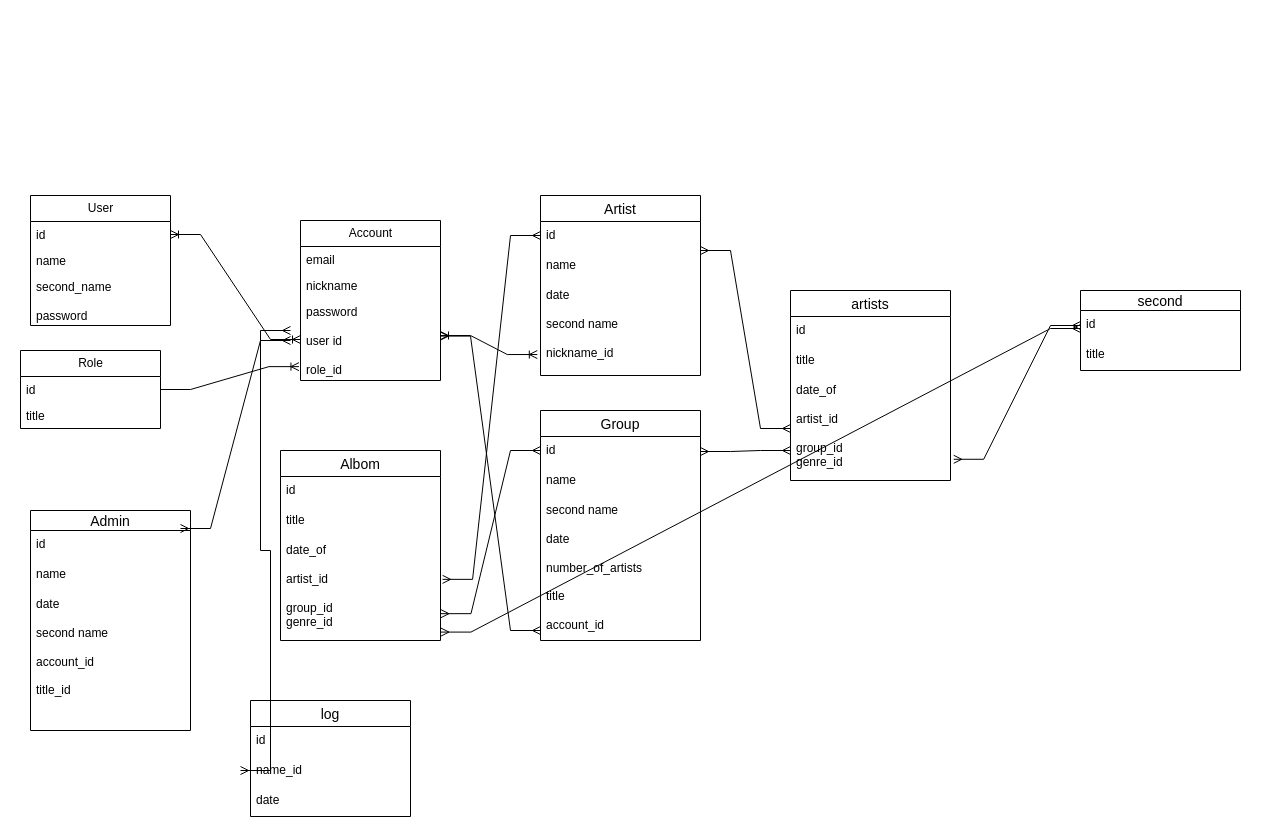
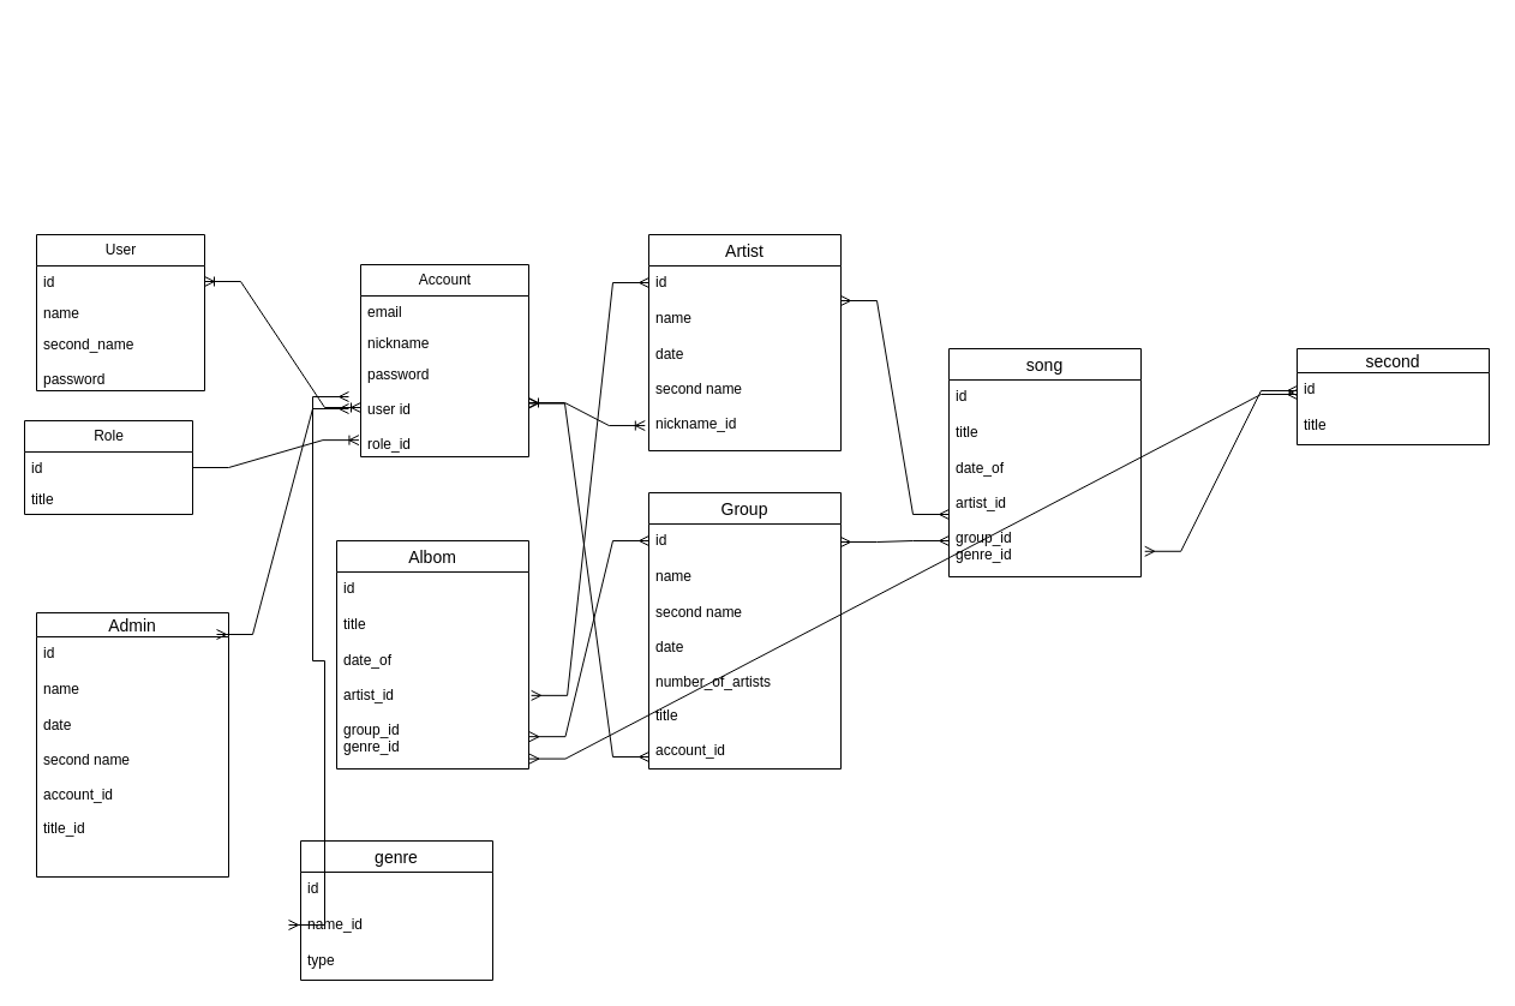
  <mxCell id="0" />
  <mxCell id="1" parent="0" />
  <mxCell id="2" value="User" style="swimlane;fontStyle=0;childLayout=stackLayout;horizontal=1;startSize=26;fillColor=none;horizontalStack=0;resizeParent=1;resizeParentMax=0;resizeLast=0;collapsible=1;marginBottom=0;html=1;" vertex="1" parent="1"><mxGeometry y="195" width="140" height="130" as="geometry" x="30" /></mxCell>
  <mxCell id="3" value="id" style="text;strokeColor=none;fillColor=none;align=left;verticalAlign=top;spacingLeft=4;spacingRight=4;overflow=hidden;rotatable=0;points=[[0,0.5],[1,0.5]];portConstraint=eastwest;whiteSpace=wrap;html=1;" vertex="1" parent="2"><mxGeometry y="26" width="140" height="26" as="geometry" /></mxCell>
  <mxCell id="4" value="name" style="text;strokeColor=none;fillColor=none;align=left;verticalAlign=top;spacingLeft=4;spacingRight=4;overflow=hidden;rotatable=0;points=[[0,0.5],[1,0.5]];portConstraint=eastwest;whiteSpace=wrap;html=1;" vertex="1" parent="2"><mxGeometry y="52" width="140" height="26" as="geometry" /></mxCell>
  <mxCell id="5" value="second_name&lt;br&gt;&lt;br&gt;password" style="text;strokeColor=none;fillColor=none;align=left;verticalAlign=top;spacingLeft=4;spacingRight=4;overflow=hidden;rotatable=0;points=[[0,0.5],[1,0.5]];portConstraint=eastwest;whiteSpace=wrap;html=1;" vertex="1" parent="2"><mxGeometry y="78" width="140" height="52" as="geometry" /></mxCell>
  <mxCell id="6" value="Account" style="swimlane;fontStyle=0;childLayout=stackLayout;horizontal=1;startSize=26;fillColor=none;horizontalStack=0;resizeParent=1;resizeParentMax=0;resizeLast=0;collapsible=1;marginBottom=0;html=1;" vertex="1" parent="1"><mxGeometry x="300" y="220" width="140" height="160" as="geometry" /></mxCell>
  <mxCell id="7" value="email&lt;br&gt;" style="text;strokeColor=none;fillColor=none;align=left;verticalAlign=top;spacingLeft=4;spacingRight=4;overflow=hidden;rotatable=0;points=[[0,0.5],[1,0.5]];portConstraint=eastwest;whiteSpace=wrap;html=1;" vertex="1" parent="6"><mxGeometry y="26" width="140" height="26" as="geometry" /></mxCell>
  <mxCell id="8" value="nickname" style="text;strokeColor=none;fillColor=none;align=left;verticalAlign=top;spacingLeft=4;spacingRight=4;overflow=hidden;rotatable=0;points=[[0,0.5],[1,0.5]];portConstraint=eastwest;whiteSpace=wrap;html=1;" vertex="1" parent="6"><mxGeometry y="52" width="140" height="26" as="geometry" /></mxCell>
  <mxCell id="9" value="password&lt;br&gt;&lt;br&gt;user id&lt;br&gt;&lt;br&gt;role_id" style="text;strokeColor=none;fillColor=none;align=left;verticalAlign=top;spacingLeft=4;spacingRight=4;overflow=hidden;rotatable=0;points=[[0,0.5],[1,0.5]];portConstraint=eastwest;whiteSpace=wrap;html=1;" vertex="1" parent="6"><mxGeometry y="78" width="140" height="82" as="geometry" /></mxCell>
  <mxCell id="10" value="" style="edgeStyle=entityRelationEdgeStyle;fontSize=12;html=1;endArrow=ERoneToMany;startArrow=ERoneToMany;rounded=0;entryX=0;entryY=0.5;entryDx=0;entryDy=0;exitX=1;exitY=0.5;exitDx=0;exitDy=0;" edge="1" parent="1" source="3" target="9"><mxGeometry width="100" height="100" relative="1" as="geometry"><mxPoint x="200" y="340" as="sourcePoint" /><mxPoint x="300" y="240" as="targetPoint" /></mxGeometry></mxCell>
  <mxCell id="11" value="Role" style="swimlane;fontStyle=0;childLayout=stackLayout;horizontal=1;startSize=26;fillColor=none;horizontalStack=0;resizeParent=1;resizeParentMax=0;resizeLast=0;collapsible=1;marginBottom=0;html=1;" vertex="1" parent="1"><mxGeometry x="20" y="350" width="140" height="78" as="geometry" /></mxCell>
  <mxCell id="12" value="id" style="text;strokeColor=none;fillColor=none;align=left;verticalAlign=top;spacingLeft=4;spacingRight=4;overflow=hidden;rotatable=0;points=[[0,0.5],[1,0.5]];portConstraint=eastwest;whiteSpace=wrap;html=1;" vertex="1" parent="11"><mxGeometry y="26" width="140" height="26" as="geometry" /></mxCell>
  <mxCell id="13" value="title" style="text;strokeColor=none;fillColor=none;align=left;verticalAlign=top;spacingLeft=4;spacingRight=4;overflow=hidden;rotatable=0;points=[[0,0.5],[1,0.5]];portConstraint=eastwest;whiteSpace=wrap;html=1;" vertex="1" parent="11"><mxGeometry y="52" width="140" height="26" as="geometry" /></mxCell>
  <mxCell id="14" value="" style="edgeStyle=entityRelationEdgeStyle;fontSize=12;html=1;endArrow=ERoneToMany;rounded=0;entryX=-0.011;entryY=0.831;entryDx=0;entryDy=0;entryPerimeter=0;exitX=1;exitY=0.5;exitDx=0;exitDy=0;" edge="1" parent="1" source="12" target="9"><mxGeometry width="100" height="100" relative="1" as="geometry"><mxPoint x="200" y="470" as="sourcePoint" /><mxPoint x="300" y="370" as="targetPoint" /><Array as="points"><mxPoint x="180" y="490" /><mxPoint x="230" y="450" /></Array></mxGeometry></mxCell>
  <mxCell id="15" value="Artist" style="swimlane;fontStyle=0;childLayout=stackLayout;horizontal=1;startSize=26;horizontalStack=0;resizeParent=1;resizeParentMax=0;resizeLast=0;collapsible=1;marginBottom=0;align=center;fontSize=14;" vertex="1" parent="1"><mxGeometry x="540" y="195" width="160" height="180" as="geometry" /></mxCell>
  <mxCell id="16" value="id" style="text;strokeColor=none;fillColor=none;spacingLeft=4;spacingRight=4;overflow=hidden;rotatable=0;points=[[0,0.5],[1,0.5]];portConstraint=eastwest;fontSize=12;whiteSpace=wrap;html=1;" vertex="1" parent="15"><mxGeometry y="26" width="160" height="30" as="geometry" /></mxCell>
  <mxCell id="17" value="name" style="text;strokeColor=none;fillColor=none;spacingLeft=4;spacingRight=4;overflow=hidden;rotatable=0;points=[[0,0.5],[1,0.5]];portConstraint=eastwest;fontSize=12;whiteSpace=wrap;html=1;" vertex="1" parent="15"><mxGeometry y="56" width="160" height="30" as="geometry" /></mxCell>
  <mxCell id="18" value="date&lt;br&gt;&lt;br&gt;second name&lt;br&gt;&lt;br&gt;nickname_id" style="text;strokeColor=none;fillColor=none;spacingLeft=4;spacingRight=4;overflow=hidden;rotatable=0;points=[[0,0.5],[1,0.5]];portConstraint=eastwest;fontSize=12;whiteSpace=wrap;html=1;" vertex="1" parent="15"><mxGeometry y="86" width="160" height="94" as="geometry" /></mxCell>
  <mxCell id="19" value="" style="edgeStyle=entityRelationEdgeStyle;fontSize=12;html=1;endArrow=ERoneToMany;startArrow=ERoneToMany;rounded=0;entryX=-0.02;entryY=0.777;entryDx=0;entryDy=0;entryPerimeter=0;" edge="1" parent="1" target="18"><mxGeometry width="100" height="100" relative="1" as="geometry"><mxPoint x="440" y="335" as="sourcePoint" /><mxPoint x="540" y="235" as="targetPoint" /></mxGeometry></mxCell>
  <mxCell id="20" value="Group" style="swimlane;fontStyle=0;childLayout=stackLayout;horizontal=1;startSize=26;horizontalStack=0;resizeParent=1;resizeParentMax=0;resizeLast=0;collapsible=1;marginBottom=0;align=center;fontSize=14;" vertex="1" parent="1"><mxGeometry x="540" y="410" width="160" height="230" as="geometry" /></mxCell>
  <mxCell id="21" value="id&lt;br&gt;" style="text;strokeColor=none;fillColor=none;spacingLeft=4;spacingRight=4;overflow=hidden;rotatable=0;points=[[0,0.5],[1,0.5]];portConstraint=eastwest;fontSize=12;whiteSpace=wrap;html=1;" vertex="1" parent="20"><mxGeometry y="26" width="160" height="30" as="geometry" /></mxCell>
  <mxCell id="22" value="name&lt;br&gt;" style="text;strokeColor=none;fillColor=none;spacingLeft=4;spacingRight=4;overflow=hidden;rotatable=0;points=[[0,0.5],[1,0.5]];portConstraint=eastwest;fontSize=12;whiteSpace=wrap;html=1;" vertex="1" parent="20"><mxGeometry y="56" width="160" height="30" as="geometry" /></mxCell>
  <mxCell id="23" value="second name&lt;br&gt;&lt;br&gt;date&lt;br&gt;&lt;br&gt;number_of_artists&lt;br&gt;&lt;br&gt;title&lt;br&gt;&lt;br&gt;account_id" style="text;strokeColor=none;fillColor=none;spacingLeft=4;spacingRight=4;overflow=hidden;rotatable=0;points=[[0,0.5],[1,0.5]];portConstraint=eastwest;fontSize=12;whiteSpace=wrap;html=1;" vertex="1" parent="20"><mxGeometry y="86" width="160" height="144" as="geometry" /></mxCell>
  <mxCell id="24" value="" style="edgeStyle=entityRelationEdgeStyle;fontSize=12;html=1;endArrow=ERmany;startArrow=ERmany;rounded=0;exitX=1.017;exitY=0.723;exitDx=0;exitDy=0;exitPerimeter=0;" edge="1" parent="1"><mxGeometry width="100" height="100" relative="1" as="geometry"><mxPoint x="440" y="335.596" as="sourcePoint" /><mxPoint x="540" y="630" as="targetPoint" /></mxGeometry></mxCell>
- <mxCell id="25" value="artists" style="swimlane;fontStyle=0;childLayout=stackLayout;horizontal=1;startSize=26;horizontalStack=0;resizeParent=1;resizeParentMax=0;resizeLast=0;collapsible=1;marginBottom=0;align=center;fontSize=14;" vertex="1" parent="1"><mxGeometry x="790" y="290" width="160" height="190" as="geometry" /></mxCell>
+ <mxCell id="25" value="song" style="swimlane;fontStyle=0;childLayout=stackLayout;horizontal=1;startSize=26;horizontalStack=0;resizeParent=1;resizeParentMax=0;resizeLast=0;collapsible=1;marginBottom=0;align=center;fontSize=14;" vertex="1" parent="1"><mxGeometry x="790" y="290" width="160" height="190" as="geometry" /></mxCell>
  <mxCell id="26" value="id" style="text;strokeColor=none;fillColor=none;spacingLeft=4;spacingRight=4;overflow=hidden;rotatable=0;points=[[0,0.5],[1,0.5]];portConstraint=eastwest;fontSize=12;whiteSpace=wrap;html=1;" vertex="1" parent="25"><mxGeometry y="26" width="160" height="30" as="geometry" /></mxCell>
  <mxCell id="27" value="title" style="text;strokeColor=none;fillColor=none;spacingLeft=4;spacingRight=4;overflow=hidden;rotatable=0;points=[[0,0.5],[1,0.5]];portConstraint=eastwest;fontSize=12;whiteSpace=wrap;html=1;" vertex="1" parent="25"><mxGeometry y="56" width="160" height="30" as="geometry" /></mxCell>
  <mxCell id="28" value="date_of&lt;br&gt;&lt;br&gt;artist_id&lt;br&gt;&lt;br&gt;group_id&lt;br&gt;genre_id" style="text;strokeColor=none;fillColor=none;spacingLeft=4;spacingRight=4;overflow=hidden;rotatable=0;points=[[0,0.5],[1,0.5]];portConstraint=eastwest;fontSize=12;whiteSpace=wrap;html=1;" vertex="1" parent="25"><mxGeometry y="86" width="160" height="104" as="geometry" /></mxCell>
  <mxCell id="29" value="" style="edgeStyle=entityRelationEdgeStyle;fontSize=12;html=1;endArrow=ERmany;startArrow=ERmany;rounded=0;entryX=0;entryY=0.5;entryDx=0;entryDy=0;" edge="1" parent="1" target="28"><mxGeometry width="100" height="100" relative="1" as="geometry"><mxPoint x="700" y="250" as="sourcePoint" /><mxPoint x="800" y="150" as="targetPoint" /><Array as="points"><mxPoint x="990" y="20" /><mxPoint x="990" y="40" /><mxPoint x="750" y="200" /></Array></mxGeometry></mxCell>
  <mxCell id="30" value="" style="edgeStyle=entityRelationEdgeStyle;fontSize=12;html=1;endArrow=ERmany;startArrow=ERmany;rounded=0;exitX=1;exitY=0.5;exitDx=0;exitDy=0;" edge="1" parent="1" source="21"><mxGeometry width="100" height="100" relative="1" as="geometry"><mxPoint x="690" y="550" as="sourcePoint" /><mxPoint x="790" y="450" as="targetPoint" /><Array as="points"><mxPoint x="1100" y="540" /></Array></mxGeometry></mxCell>
  <mxCell id="31" value="Albom" style="swimlane;fontStyle=0;childLayout=stackLayout;horizontal=1;startSize=26;horizontalStack=0;resizeParent=1;resizeParentMax=0;resizeLast=0;collapsible=1;marginBottom=0;align=center;fontSize=14;" vertex="1" parent="1"><mxGeometry x="280" y="450" width="160" height="190" as="geometry" /></mxCell>
  <mxCell id="32" value="id" style="text;strokeColor=none;fillColor=none;spacingLeft=4;spacingRight=4;overflow=hidden;rotatable=0;points=[[0,0.5],[1,0.5]];portConstraint=eastwest;fontSize=12;whiteSpace=wrap;html=1;" vertex="1" parent="31"><mxGeometry y="26" width="160" height="30" as="geometry" /></mxCell>
  <mxCell id="33" value="title" style="text;strokeColor=none;fillColor=none;spacingLeft=4;spacingRight=4;overflow=hidden;rotatable=0;points=[[0,0.5],[1,0.5]];portConstraint=eastwest;fontSize=12;whiteSpace=wrap;html=1;" vertex="1" parent="31"><mxGeometry y="56" width="160" height="30" as="geometry" /></mxCell>
  <mxCell id="34" value="date_of&lt;br&gt;&lt;br&gt;artist_id&lt;br&gt;&lt;br&gt;group_id&lt;br&gt;genre_id" style="text;strokeColor=none;fillColor=none;spacingLeft=4;spacingRight=4;overflow=hidden;rotatable=0;points=[[0,0.5],[1,0.5]];portConstraint=eastwest;fontSize=12;whiteSpace=wrap;html=1;" vertex="1" parent="31"><mxGeometry y="86" width="160" height="104" as="geometry" /></mxCell>
  <mxCell id="35" value="" style="edgeStyle=entityRelationEdgeStyle;fontSize=12;html=1;endArrow=ERmany;startArrow=ERmany;rounded=0;exitX=1.013;exitY=0.412;exitDx=0;exitDy=0;exitPerimeter=0;" edge="1" parent="1" source="34"><mxGeometry width="100" height="100" relative="1" as="geometry"><mxPoint x="440" y="490" as="sourcePoint" /><mxPoint x="540" y="235" as="targetPoint" /><Array as="points"><mxPoint x="450" y="520" /><mxPoint x="440" y="380" /><mxPoint x="420" y="275" /><mxPoint x="470" y="295" /><mxPoint x="450" y="295" /><mxPoint x="390" y="285" /><mxPoint x="430" y="295" /><mxPoint x="460" y="275" /></Array></mxGeometry></mxCell>
  <mxCell id="36" value="" style="edgeStyle=entityRelationEdgeStyle;fontSize=12;html=1;endArrow=ERmany;startArrow=ERmany;rounded=0;exitX=1.003;exitY=0.742;exitDx=0;exitDy=0;exitPerimeter=0;" edge="1" parent="1" source="34"><mxGeometry width="100" height="100" relative="1" as="geometry"><mxPoint x="440" y="550" as="sourcePoint" /><mxPoint x="540" y="450" as="targetPoint" /><Array as="points"><mxPoint x="450" y="560" /><mxPoint x="500" y="610" /></Array></mxGeometry></mxCell>
  <mxCell id="37" value="Admin" style="swimlane;fontStyle=0;childLayout=stackLayout;horizontal=1;startSize=20;horizontalStack=0;resizeParent=1;resizeParentMax=0;resizeLast=0;collapsible=1;marginBottom=0;align=center;fontSize=14;" vertex="1" parent="1"><mxGeometry y="510" width="160" height="220" as="geometry" x="30" /></mxCell>
  <mxCell id="38" value="id" style="text;strokeColor=none;fillColor=none;spacingLeft=4;spacingRight=4;overflow=hidden;rotatable=0;points=[[0,0.5],[1,0.5]];portConstraint=eastwest;fontSize=12;whiteSpace=wrap;html=1;" vertex="1" parent="37"><mxGeometry y="20" width="160" height="30" as="geometry" /></mxCell>
  <mxCell id="39" value="name" style="text;strokeColor=none;fillColor=none;spacingLeft=4;spacingRight=4;overflow=hidden;rotatable=0;points=[[0,0.5],[1,0.5]];portConstraint=eastwest;fontSize=12;whiteSpace=wrap;html=1;" vertex="1" parent="37"><mxGeometry y="50" width="160" height="30" as="geometry" /></mxCell>
  <mxCell id="40" value="date&lt;br&gt;&lt;br&gt;second name&lt;br&gt;&lt;br&gt;account_id&lt;br&gt;&lt;br&gt;title_id" style="text;strokeColor=none;fillColor=none;spacingLeft=4;spacingRight=4;overflow=hidden;rotatable=0;points=[[0,0.5],[1,0.5]];portConstraint=eastwest;fontSize=12;whiteSpace=wrap;html=1;" vertex="1" parent="37"><mxGeometry y="80" width="160" height="140" as="geometry" /></mxCell>
  <mxCell id="41" value="" style="edgeStyle=entityRelationEdgeStyle;fontSize=12;html=1;endArrow=ERmany;startArrow=ERmany;rounded=0;" edge="1" parent="1"><mxGeometry width="100" height="100" relative="1" as="geometry"><mxPoint x="180" y="528" as="sourcePoint" /><mxPoint x="290" y="340" as="targetPoint" /><Array as="points"><mxPoint x="230" y="470" /></Array></mxGeometry></mxCell>
  <mxCell id="42" value="second" style="swimlane;fontStyle=0;childLayout=stackLayout;horizontal=1;startSize=20;horizontalStack=0;resizeParent=1;resizeParentMax=0;resizeLast=0;collapsible=1;marginBottom=0;align=center;fontSize=14;" vertex="1" parent="1"><mxGeometry x="1080" y="290" width="160" height="80" as="geometry" /></mxCell>
  <mxCell id="43" value="id" style="text;strokeColor=none;fillColor=none;spacingLeft=4;spacingRight=4;overflow=hidden;rotatable=0;points=[[0,0.5],[1,0.5]];portConstraint=eastwest;fontSize=12;whiteSpace=wrap;html=1;" vertex="1" parent="42"><mxGeometry y="20" width="160" height="30" as="geometry" /></mxCell>
  <mxCell id="44" value="title" style="text;strokeColor=none;fillColor=none;spacingLeft=4;spacingRight=4;overflow=hidden;rotatable=0;points=[[0,0.5],[1,0.5]];portConstraint=eastwest;fontSize=12;whiteSpace=wrap;html=1;" vertex="1" parent="42"><mxGeometry y="50" width="160" height="30" as="geometry" /></mxCell>
  <mxCell id="45" value="" style="edgeStyle=entityRelationEdgeStyle;fontSize=12;html=1;endArrow=ERmany;startArrow=ERmany;rounded=0;exitX=1.02;exitY=0.796;exitDx=0;exitDy=0;exitPerimeter=0;" edge="1" parent="1" source="28"><mxGeometry width="100" height="100" relative="1" as="geometry"><mxPoint x="980" y="425" as="sourcePoint" /><mxPoint x="1080" y="325" as="targetPoint" /><Array as="points"><mxPoint x="1040" y="365" /></Array></mxGeometry></mxCell>
  <mxCell id="46" value="" style="edgeStyle=entityRelationEdgeStyle;fontSize=12;html=1;endArrow=ERmany;startArrow=ERmany;rounded=0;exitX=1.003;exitY=0.919;exitDx=0;exitDy=0;exitPerimeter=0;" edge="1" parent="1" source="34"><mxGeometry width="100" height="100" relative="1" as="geometry"><mxPoint x="440" y="650" as="sourcePoint" /><mxPoint x="1080" y="328" as="targetPoint" /></mxGeometry></mxCell>
- <mxCell id="47" value="log" style="swimlane;fontStyle=0;childLayout=stackLayout;horizontal=1;startSize=26;horizontalStack=0;resizeParent=1;resizeParentMax=0;resizeLast=0;collapsible=1;marginBottom=0;align=center;fontSize=14;" vertex="1" parent="1"><mxGeometry x="250" y="700" width="160" height="116" as="geometry" /></mxCell>
+ <mxCell id="47" value="genre" style="swimlane;fontStyle=0;childLayout=stackLayout;horizontal=1;startSize=26;horizontalStack=0;resizeParent=1;resizeParentMax=0;resizeLast=0;collapsible=1;marginBottom=0;align=center;fontSize=14;" vertex="1" parent="1"><mxGeometry x="250" y="700" width="160" height="116" as="geometry" /></mxCell>
  <mxCell id="48" value="id" style="text;strokeColor=none;fillColor=none;spacingLeft=4;spacingRight=4;overflow=hidden;rotatable=0;points=[[0,0.5],[1,0.5]];portConstraint=eastwest;fontSize=12;whiteSpace=wrap;html=1;" vertex="1" parent="47"><mxGeometry y="26" width="160" height="30" as="geometry" /></mxCell>
  <mxCell id="49" value="name_id" style="text;strokeColor=none;fillColor=none;spacingLeft=4;spacingRight=4;overflow=hidden;rotatable=0;points=[[0,0.5],[1,0.5]];portConstraint=eastwest;fontSize=12;whiteSpace=wrap;html=1;" vertex="1" parent="47"><mxGeometry y="56" width="160" height="30" as="geometry" /></mxCell>
- <mxCell id="50" value="date" style="text;strokeColor=none;fillColor=none;spacingLeft=4;spacingRight=4;overflow=hidden;rotatable=0;points=[[0,0.5],[1,0.5]];portConstraint=eastwest;fontSize=12;whiteSpace=wrap;html=1;" vertex="1" parent="47"><mxGeometry y="86" width="160" height="30" as="geometry" /></mxCell>
+ <mxCell id="50" value="type" style="text;strokeColor=none;fillColor=none;spacingLeft=4;spacingRight=4;overflow=hidden;rotatable=0;points=[[0,0.5],[1,0.5]];portConstraint=eastwest;fontSize=12;whiteSpace=wrap;html=1;" vertex="1" parent="47"><mxGeometry y="86" width="160" height="30" as="geometry" /></mxCell>
  <mxCell id="51" value="" style="edgeStyle=entityRelationEdgeStyle;fontSize=12;html=1;endArrow=ERmany;startArrow=ERmany;rounded=0;" edge="1" parent="1"><mxGeometry width="100" height="100" relative="1" as="geometry"><mxPoint x="240" y="770" as="sourcePoint" /><mxPoint x="290" y="330" as="targetPoint" /><Array as="points"><mxPoint x="280" y="400" /></Array></mxGeometry></mxCell>
